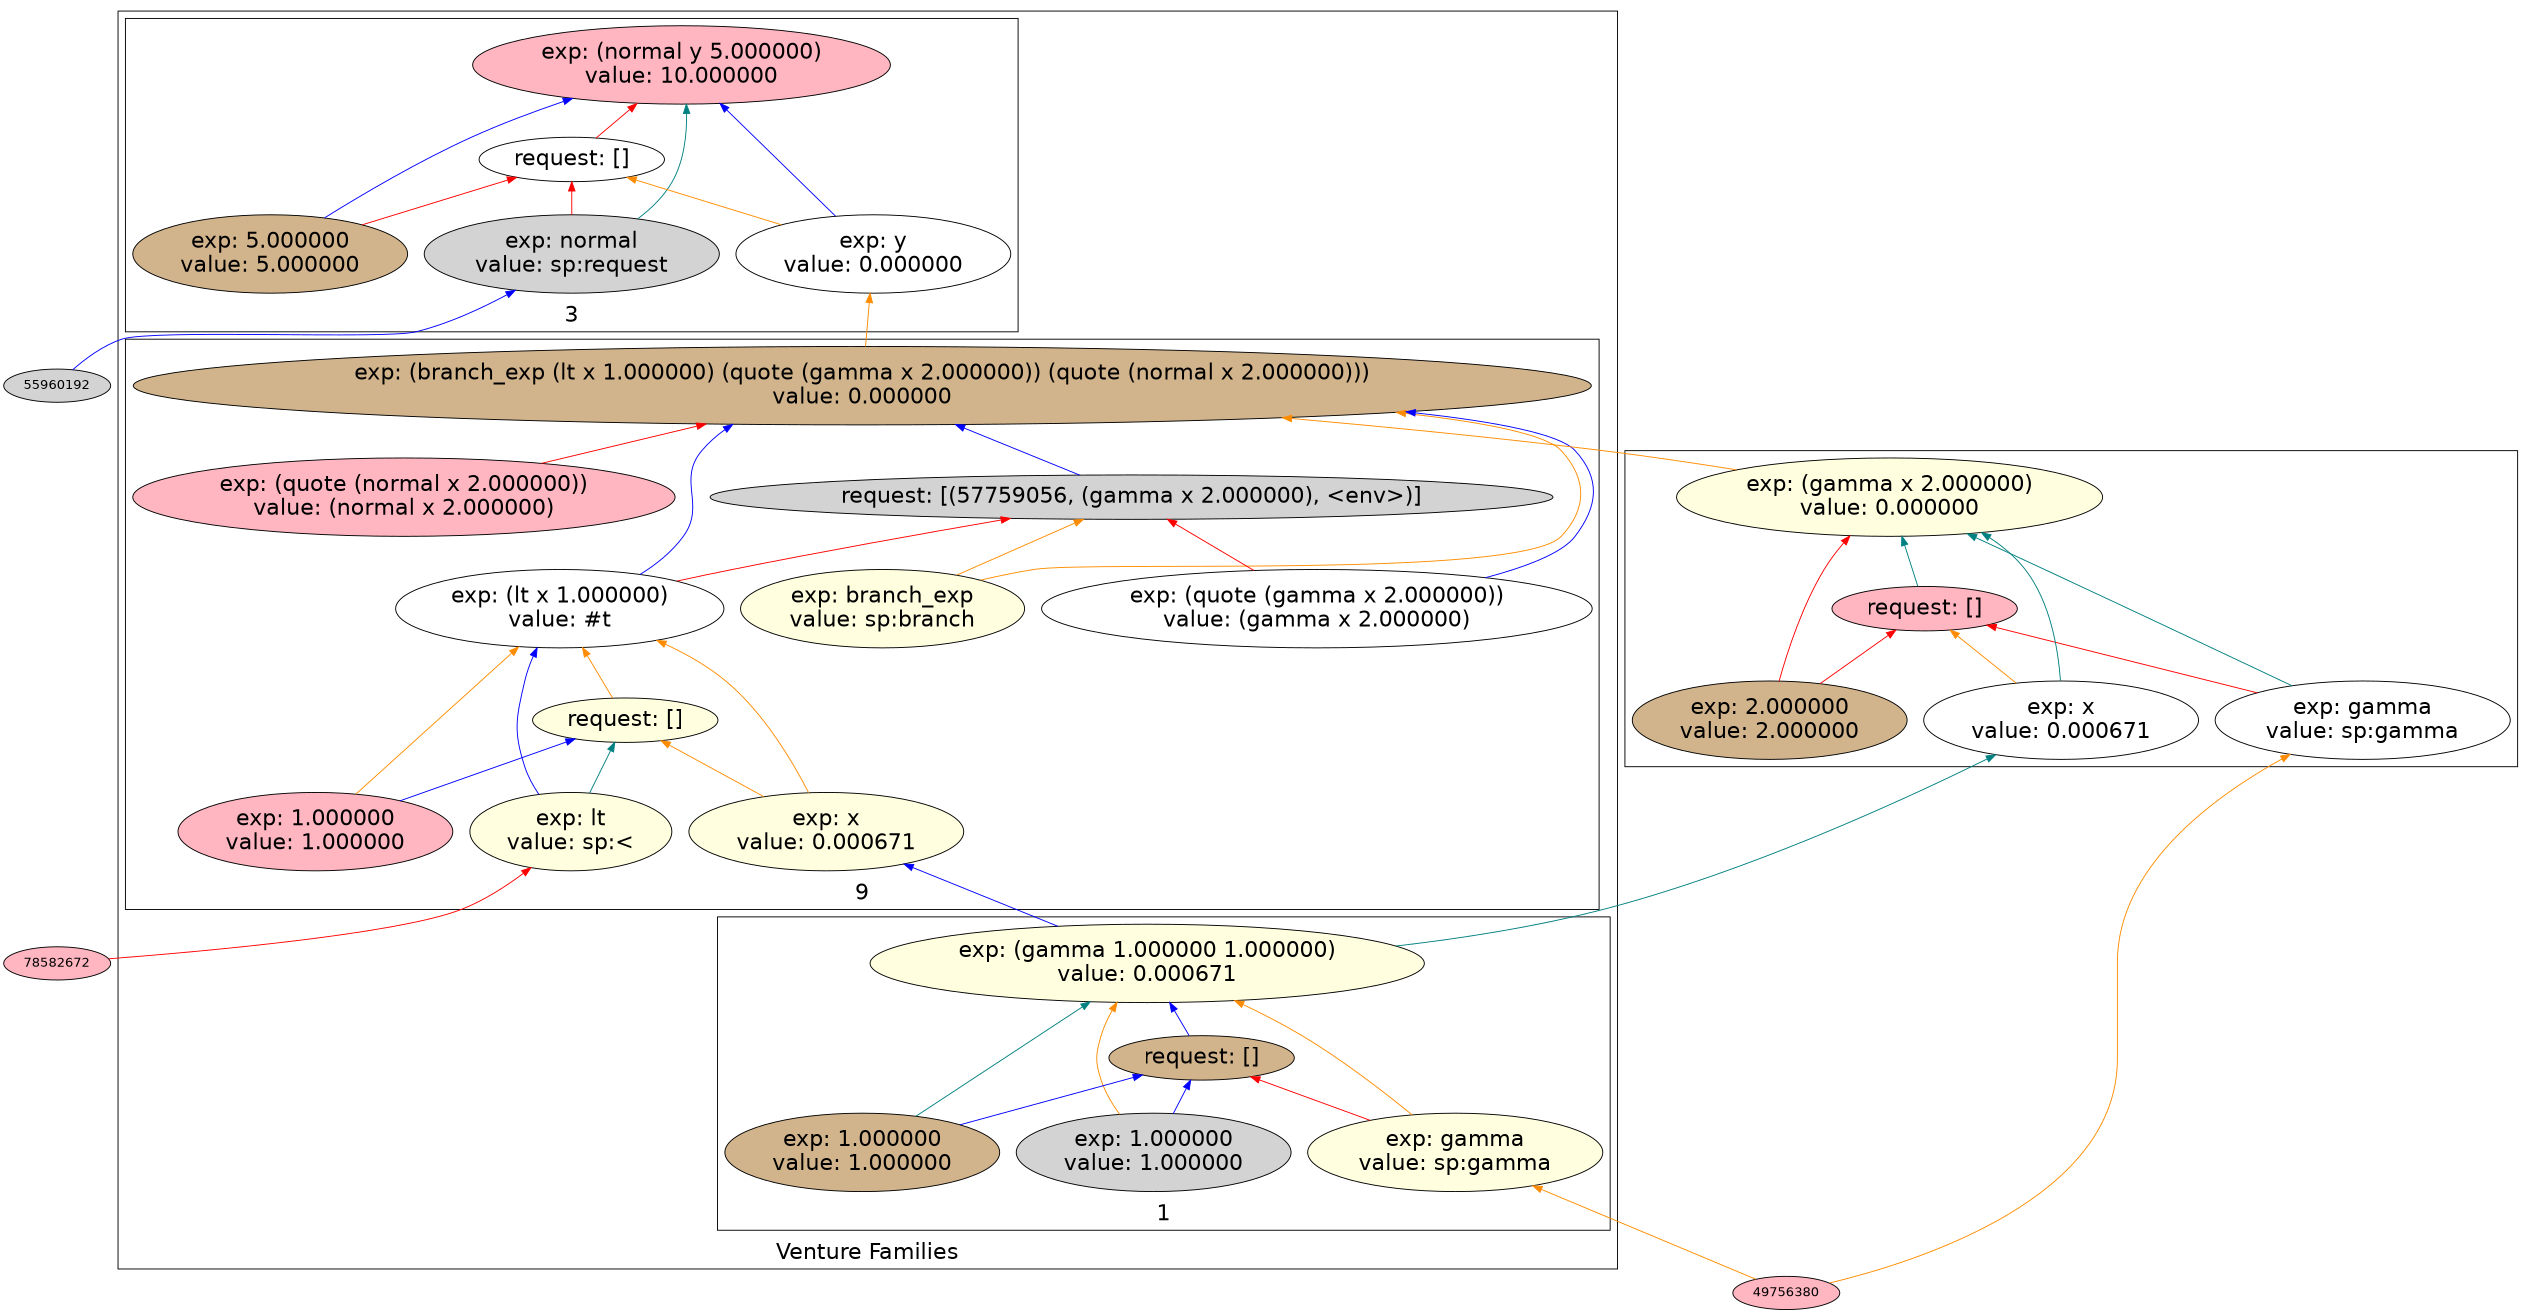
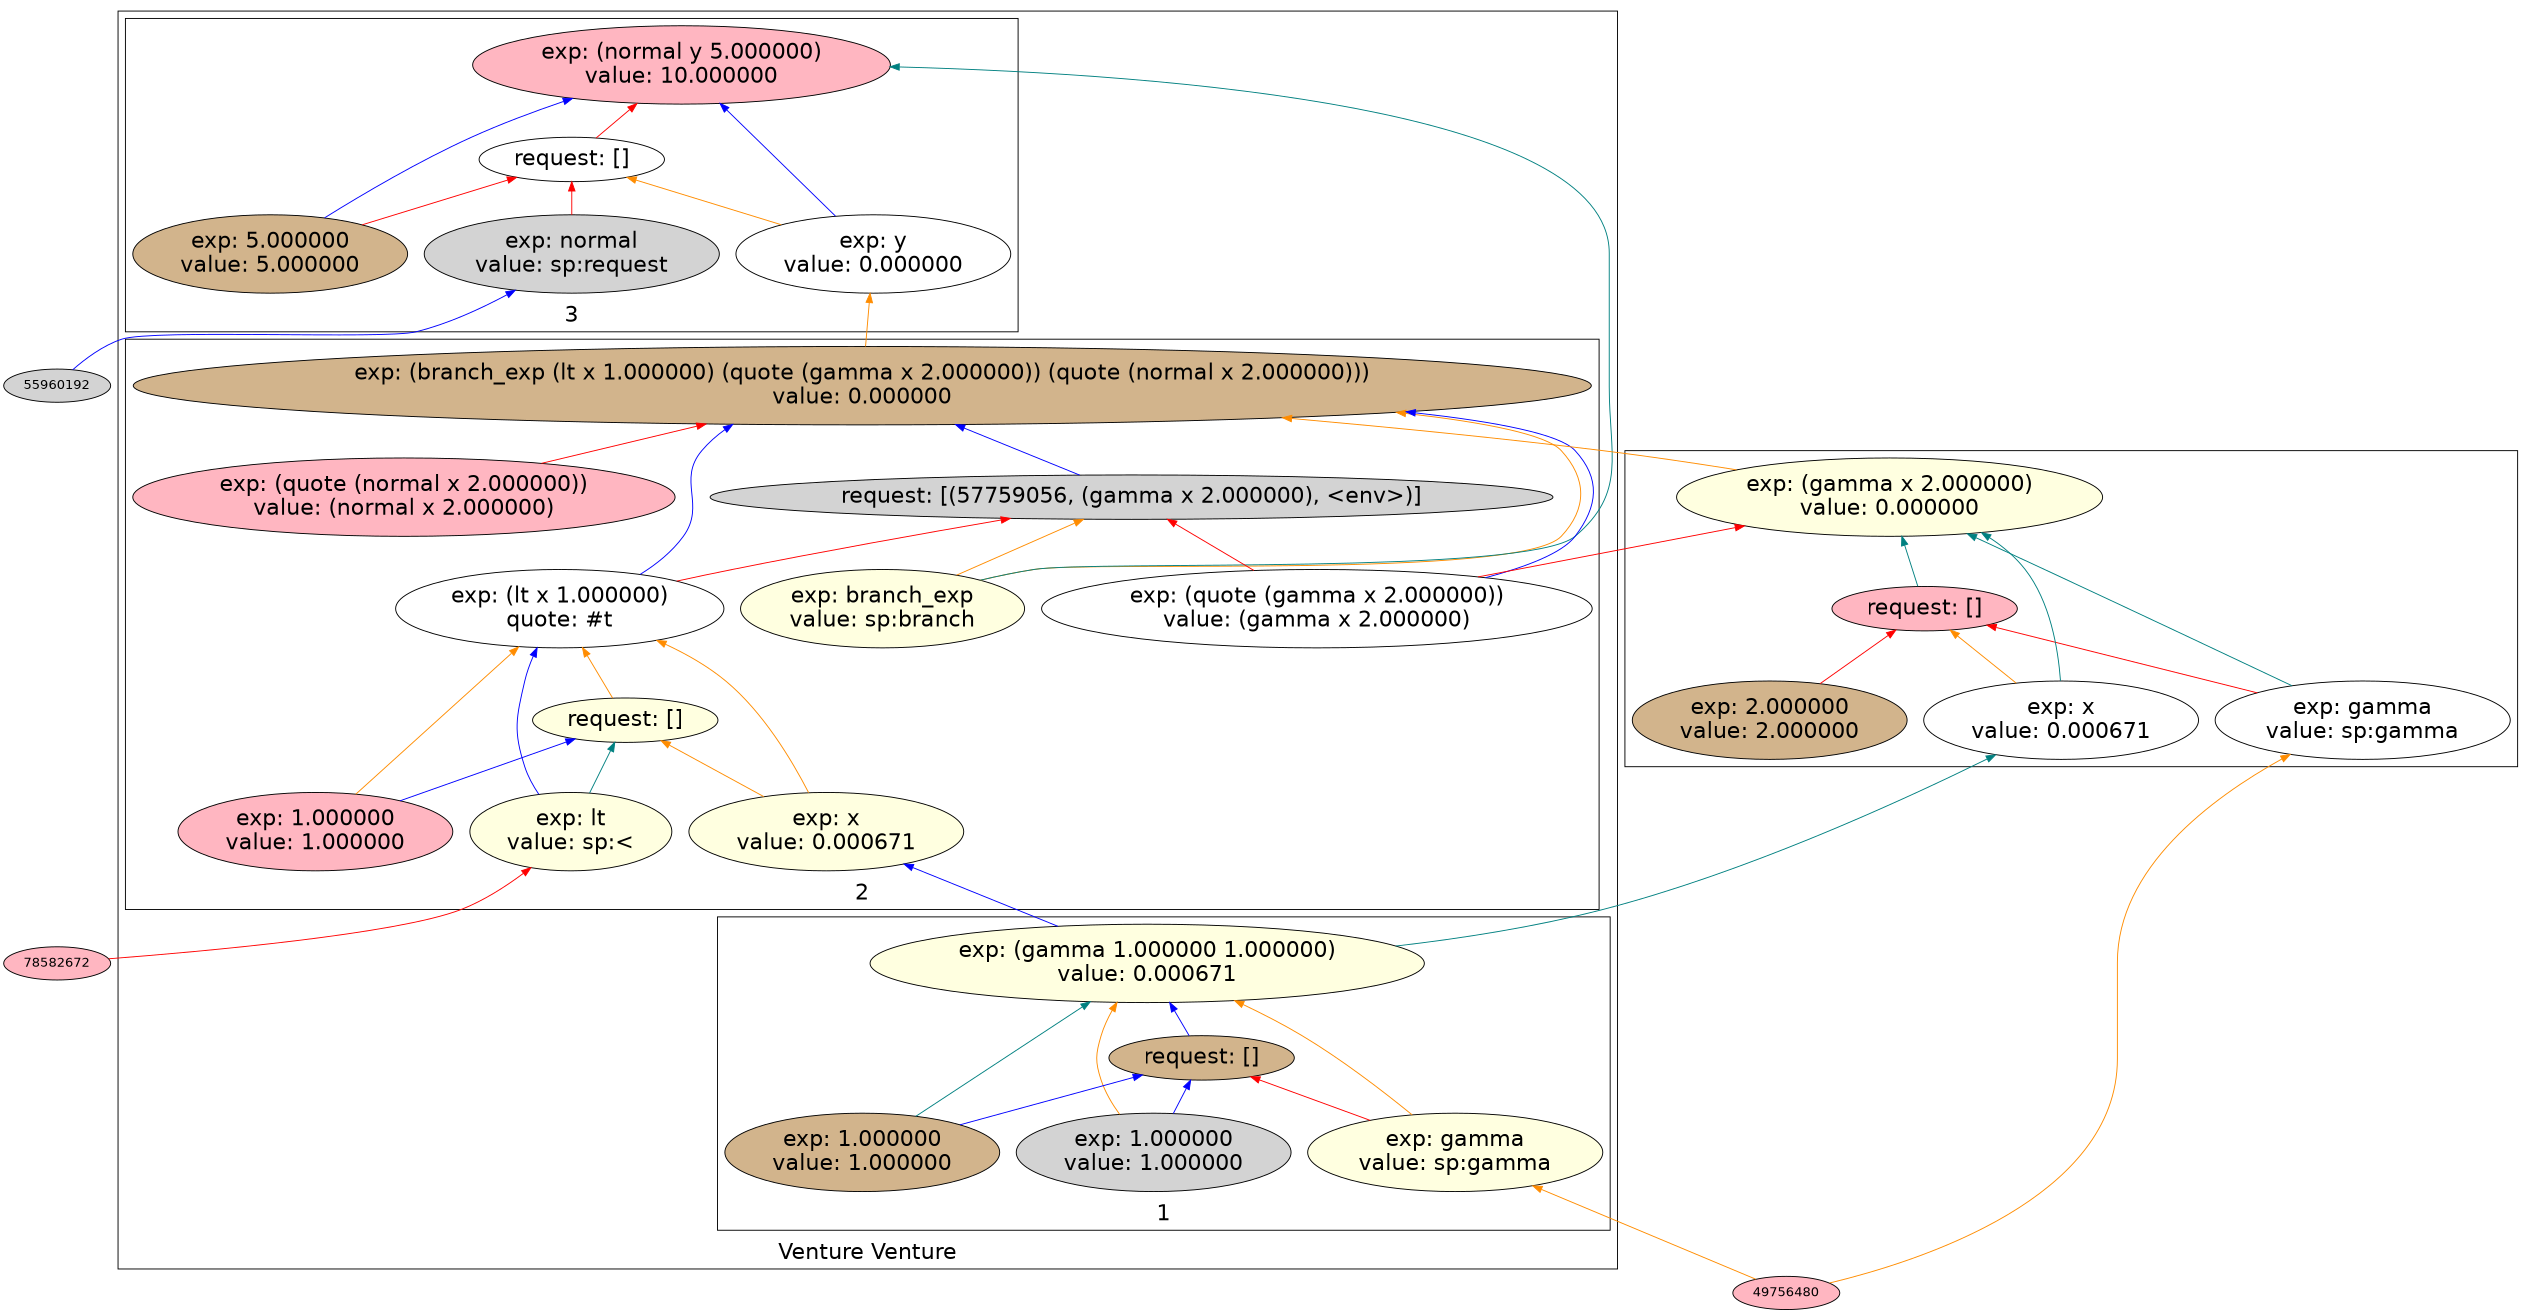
  digraph {
    fontname="DejaVu Sans"
    fontsize=24
    rankdir=BT
    node [fillcolor=lightyellow fontname="DejaVu Sans" fontsize=24 shape=ellipse style=filled]
    edge [arrowhead=normal color=darkorange fontname="DejaVu Sans" style=solid]
    n1 [label="exp: (gamma 1.000000 1.000000)\nvalue: 0.000671"]
    n2 [fillcolor=tan label="request: []"]
    n3 [label="exp: gamma\nvalue: sp:gamma"]
    n4 [fillcolor=lightgrey label="exp: 1.000000\nvalue: 1.000000"]
    n5 [fillcolor=tan label="exp: 1.000000\nvalue: 1.000000"]
    n6 [fillcolor=tan label="exp: (branch_exp (lt x 1.000000) (quote (gamma x 2.000000)) (quote (normal x 2.000000)))\nvalue: 0.000000"]
    n7 [fillcolor=lightgrey label="request: [(57759056, (gamma x 2.000000), <env>)]"]
    n8 [label="exp: branch_exp\nvalue: sp:branch"]
-   n9 [fillcolor=white label="exp: (lt x 1.000000)\nvalue: #t"]
+   n9 [fillcolor=white label="exp: (lt x 1.000000)\nquote: #t"]
    n10 [label="request: []"]
    n11 [label="exp: lt\nvalue: sp:<"]
    n12 [label="exp: x\nvalue: 0.000671"]
    n13 [fillcolor=lightpink label="exp: 1.000000\nvalue: 1.000000"]
    n14 [fillcolor=white label="exp: (quote (gamma x 2.000000))\nvalue: (gamma x 2.000000)"]
    n15 [fillcolor=lightpink label="exp: (quote (normal x 2.000000))\nvalue: (normal x 2.000000)"]
    n16 [fillcolor=lightpink label="exp: (normal y 5.000000)\nvalue: 10.000000"]
    n17 [fillcolor=white label="request: []"]
    n18 [fillcolor=lightgrey label="exp: normal\nvalue: sp:request"]
    n19 [fillcolor=white label="exp: y\nvalue: 0.000000"]
    n20 [fillcolor=tan label="exp: 5.000000\nvalue: 5.000000"]
    n21 [label="exp: (gamma x 2.000000)\nvalue: 0.000000"]
    n22 [fillcolor=lightpink label="request: []"]
    n23 [fillcolor=white label="exp: gamma\nvalue: sp:gamma"]
    n24 [fillcolor=white label="exp: x\nvalue: 0.000671"]
    n25 [fillcolor=tan label="exp: 2.000000\nvalue: 2.000000"]
    55960192 [fillcolor=lightgrey fontsize="" shape=""]
-   49756480 [fillcolor=lightpink label=49756380 fontsize="" shape=""]
+   49756480 [fillcolor=lightpink fontsize="" shape=""]
    n28 [fillcolor=lightpink label=78582672 fontsize="" shape=""]
    subgraph cluster_1 {
-     label="Venture Families"
+     label="Venture Venture"
      subgraph cluster_2 {
        label=1
        n1
        n2
        n3
        n4
        n5
      }
      subgraph cluster_3 {
-       label=9
+       label=2
        n6
        n7
        n8
        n9
        n10
        n11
        n12
        n13
        n14
        n15
      }
      subgraph cluster_4 {
        label=3
        n16
        n17
        n18
        n19
        n20
      }
    }
    subgraph cluster_5 {
      n21
      n22
      n23
      n24
      n25
    }
    n1 -> n12 [color=blue]
    n1 -> n24 [color=teal]
    n2 -> n1 [color=blue]
    n3 -> n1
    n3 -> n2 [color=red]
    n4 -> n1
    n4 -> n2 [color=blue]
    n5 -> n1 [color=teal]
    n5 -> n2 [color=blue]
    n6 -> n19
    n7 -> n6 [color=blue]
    n8 -> n6
    n8 -> n7
    n9 -> n6 [color=blue]
    n9 -> n7 [color=red]
    n10 -> n9
    n11 -> n9 [color=blue]
    n11 -> n10 [color=teal]
    n12 -> n9
    n12 -> n10
    n13 -> n9
    n13 -> n10 [color=blue]
    n14 -> n6 [color=blue]
    n14 -> n7 [color=red]
    n15 -> n6 [color=red]
    n17 -> n16 [color=red]
-   n18 -> n16 [color=teal]
+   n8 -> n16 [color=teal]
    n18 -> n17 [color=red]
    n19 -> n16 [color=blue]
    n19 -> n17
    n20 -> n16 [color=blue]
    n20 -> n17 [color=red]
    n21 -> n6
    n22 -> n21 [color=teal]
    n23 -> n21 [color=teal]
    n23 -> n22 [color=red]
    n24 -> n21 [color=teal]
    n24 -> n22
-   n25 -> n21 [color=red]
+   n14 -> n21 [color=red]
    n25 -> n22 [color=red]
    55960192 -> n18 [color=blue]
    49756480 -> n3
    49756480 -> n23
    n28 -> n11 [color=red]
  }
